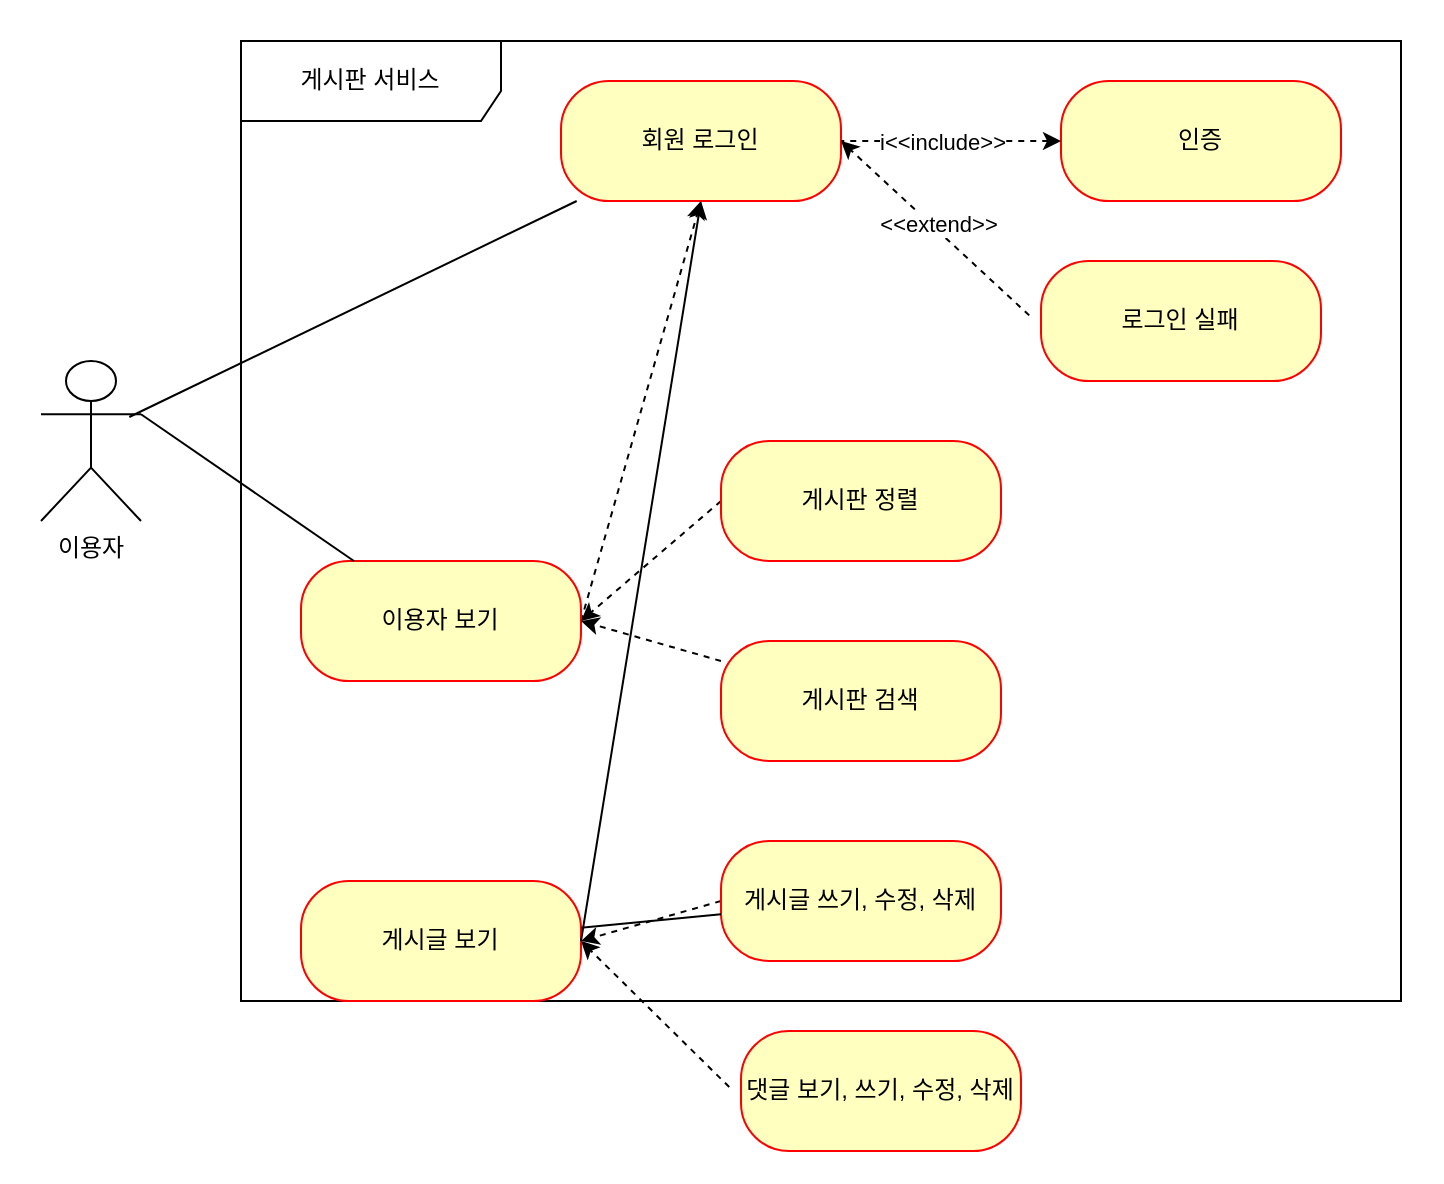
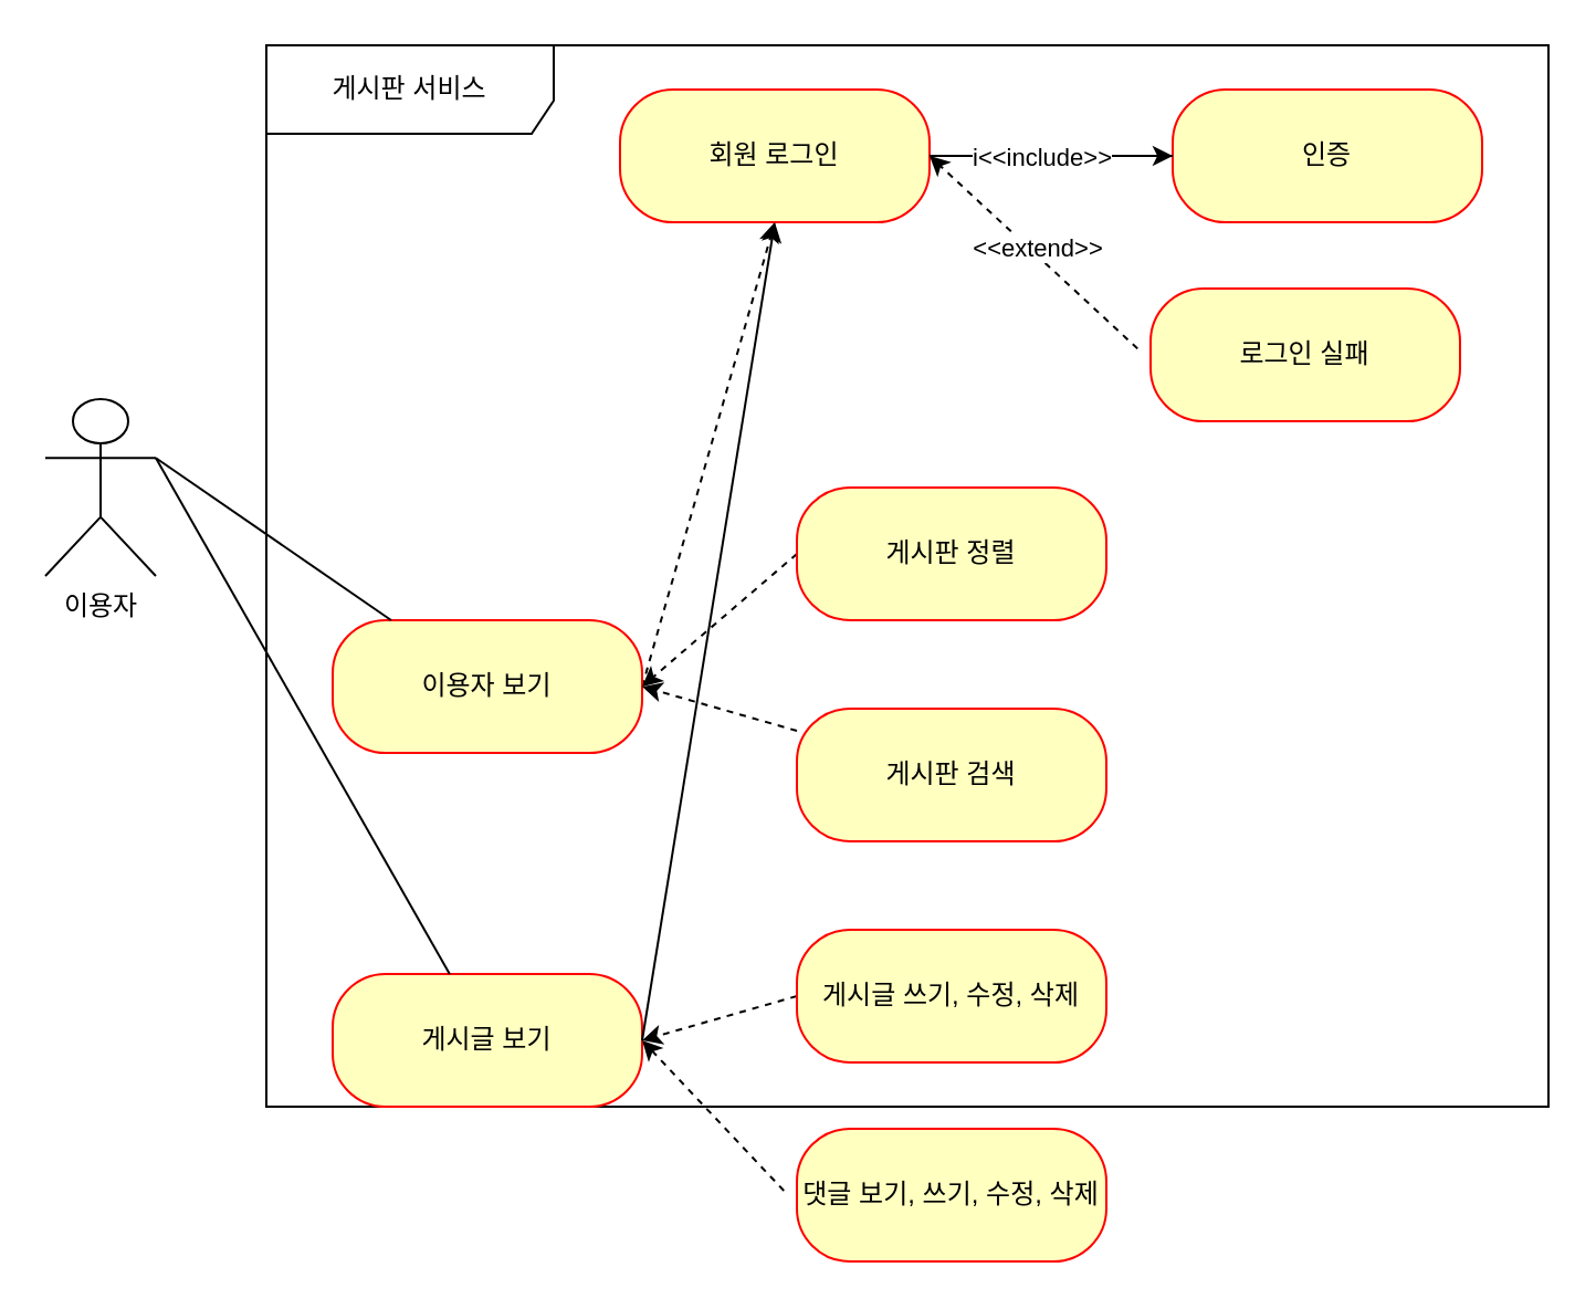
  <mxCell id="0" />
  <mxCell id="1" parent="0" />
  <mxCell id="2" value="이용자&lt;br&gt;" style="shape=umlActor;verticalLabelPosition=bottom;verticalAlign=top;html=1;strokeColor=default;" vertex="1" parent="1"><mxGeometry x="20" y="180" width="50" height="80" as="geometry" /></mxCell>
  <mxCell id="3" value="게시판 서비스" style="shape=umlFrame;whiteSpace=wrap;html=1;pointerEvents=0;width=130;height=40;" vertex="1" parent="1"><mxGeometry x="120" y="20" width="580" height="480" as="geometry" /></mxCell>
  <mxCell id="4" style="rounded=0;orthogonalLoop=1;jettySize=auto;html=1;entryX=0.5;entryY=1;entryDx=0;entryDy=0;dashed=1;" edge="1" parent="1" source="5" target="7"><mxGeometry relative="1" as="geometry"><Array as="points"><mxPoint x="290" y="310" /></Array></mxGeometry></mxCell>
  <mxCell id="5" value="이용자 보기" style="rounded=1;whiteSpace=wrap;html=1;arcSize=40;fontColor=#000000;fillColor=#ffffc0;strokeColor=#ff0000;" vertex="1" parent="1"><mxGeometry x="150" y="280" width="140" height="60" as="geometry" /></mxCell>
  <mxCell id="6" value="게시글 보기" style="rounded=1;whiteSpace=wrap;html=1;arcSize=40;fontColor=#000000;fillColor=#ffffc0;strokeColor=#ff0000;" vertex="1" parent="1"><mxGeometry x="150" y="440" width="140" height="60" as="geometry" /></mxCell>
  <mxCell id="7" value="회원 로그인" style="rounded=1;whiteSpace=wrap;html=1;arcSize=40;fontColor=#000000;fillColor=#ffffc0;strokeColor=#ff0000;" vertex="1" parent="1"><mxGeometry x="280" y="40" width="140" height="60" as="geometry" /></mxCell>
  <mxCell id="8" value="인증" style="rounded=1;whiteSpace=wrap;html=1;arcSize=40;fontColor=#000000;fillColor=#ffffc0;strokeColor=#ff0000;" vertex="1" parent="1"><mxGeometry x="530" y="40" width="140" height="60" as="geometry" /></mxCell>
  <mxCell id="9" value="로그인 실패" style="rounded=1;whiteSpace=wrap;html=1;arcSize=40;fontColor=#000000;fillColor=#ffffc0;strokeColor=#ff0000;" vertex="1" parent="1"><mxGeometry x="520" y="130" width="140" height="60" as="geometry" /></mxCell>
  <mxCell id="10" value="" style="rounded=0;orthogonalLoop=1;jettySize=auto;html=1;dashed=1;exitX=0;exitY=0.5;exitDx=0;exitDy=0;" edge="1" parent="1" source="11"><mxGeometry relative="1" as="geometry"><mxPoint x="290" y="310" as="targetPoint" /></mxGeometry></mxCell>
  <mxCell id="11" value="게시판 정렬" style="rounded=1;whiteSpace=wrap;html=1;arcSize=40;fontColor=#000000;fillColor=#ffffc0;strokeColor=#ff0000;" vertex="1" parent="1"><mxGeometry x="360" y="220" width="140" height="60" as="geometry" /></mxCell>
  <mxCell id="12" style="rounded=0;orthogonalLoop=1;jettySize=auto;html=1;dashed=1;" edge="1" parent="1" source="13"><mxGeometry relative="1" as="geometry"><mxPoint x="290" y="310" as="targetPoint" /></mxGeometry></mxCell>
  <mxCell id="13" value="게시판 검색" style="rounded=1;whiteSpace=wrap;html=1;arcSize=40;fontColor=#000000;fillColor=#ffffc0;strokeColor=#ff0000;" vertex="1" parent="1"><mxGeometry x="360" y="320" width="140" height="60" as="geometry" /></mxCell>
  <mxCell id="14" style="rounded=0;orthogonalLoop=1;jettySize=auto;html=1;dashed=1;exitX=0;exitY=0.5;exitDx=0;exitDy=0;" edge="1" parent="1" source="15"><mxGeometry relative="1" as="geometry"><mxPoint x="290" y="470" as="targetPoint" /></mxGeometry></mxCell>
  <mxCell id="15" value="게시글 쓰기, 수정, 삭제" style="rounded=1;whiteSpace=wrap;html=1;arcSize=40;fontColor=#000000;fillColor=#ffffc0;strokeColor=#ff0000;" vertex="1" parent="1"><mxGeometry x="360" y="420" width="140" height="60" as="geometry" /></mxCell>
  <mxCell id="16" style="rounded=0;orthogonalLoop=1;jettySize=auto;html=1;dashed=1;exitX=-0.042;exitY=0.467;exitDx=0;exitDy=0;exitPerimeter=0;" edge="1" parent="1" source="17"><mxGeometry relative="1" as="geometry"><mxPoint x="290" y="470" as="targetPoint" /></mxGeometry></mxCell>
- <mxCell id="17" value="댓글 보기, 쓰기, 수정, 삭제" style="rounded=1;whiteSpace=wrap;html=1;arcSize=40;fontColor=#000000;fillColor=#ffffc0;strokeColor=#ff0000;" vertex="1" parent="1"><mxGeometry x="370" y="515" width="140" height="60" as="geometry" /></mxCell>
- <mxCell id="18" style="rounded=0;orthogonalLoop=1;jettySize=auto;html=1;entryX=0.883;entryY=0.35;entryDx=0;entryDy=0;entryPerimeter=0;endArrow=none;endFill=0;" edge="1" parent="1" source="7" target="2"><mxGeometry relative="1" as="geometry" /></mxCell>
+ <mxCell id="17" value="댓글 보기, 쓰기, 수정, 삭제" style="rounded=1;whiteSpace=wrap;html=1;arcSize=40;fontColor=#000000;fillColor=#ffffc0;strokeColor=#ff0000;" vertex="1" parent="1"><mxGeometry x="360" y="510" width="140" height="60" as="geometry" /></mxCell>
+ <mxCell id="18" style="rounded=0;orthogonalLoop=1;jettySize=auto;html=1;endArrow=none;endFill=0;" edge="1" parent="1" source="7" target="8"><mxGeometry relative="1" as="geometry" /></mxCell>
  <mxCell id="19" style="rounded=0;orthogonalLoop=1;jettySize=auto;html=1;entryX=1;entryY=0.333;entryDx=0;entryDy=0;entryPerimeter=0;endArrow=none;endFill=0;" edge="1" parent="1" source="5" target="2"><mxGeometry relative="1" as="geometry" /></mxCell>
- <mxCell id="20" style="rounded=0;orthogonalLoop=1;jettySize=auto;html=1;endArrow=none;endFill=0;" edge="1" parent="1" source="6" target="15"><mxGeometry relative="1" as="geometry" /></mxCell>
+ <mxCell id="20" style="rounded=0;orthogonalLoop=1;jettySize=auto;html=1;entryX=1;entryY=0.333;entryDx=0;entryDy=0;entryPerimeter=0;endArrow=none;endFill=0;" edge="1" parent="1" source="6" target="2"><mxGeometry relative="1" as="geometry" /></mxCell>
  <mxCell id="21" style="rounded=0;orthogonalLoop=1;jettySize=auto;html=1;endArrow=none;endFill=0;dashed=1;startArrow=classic;startFill=1;" edge="1" parent="1" source="8"><mxGeometry relative="1" as="geometry"><mxPoint x="420" y="70" as="targetPoint" /></mxGeometry></mxCell>
  <mxCell id="22" value="i&amp;lt;&amp;lt;include&amp;gt;&amp;gt;" style="edgeLabel;html=1;align=center;verticalAlign=middle;resizable=0;points=[];" vertex="1" connectable="0" parent="21"><mxGeometry x="0.021" y="-4" relative="1" as="geometry"><mxPoint x="-4" y="4" as="offset" /></mxGeometry></mxCell>
  <mxCell id="23" style="rounded=0;orthogonalLoop=1;jettySize=auto;html=1;entryX=1;entryY=0.5;entryDx=0;entryDy=0;endArrow=classic;endFill=1;exitX=-0.042;exitY=0.453;exitDx=0;exitDy=0;exitPerimeter=0;dashed=1;" edge="1" parent="1" source="9" target="7"><mxGeometry relative="1" as="geometry"><mxPoint x="530" y="88" as="sourcePoint" /><mxPoint x="437" y="86" as="targetPoint" /></mxGeometry></mxCell>
  <mxCell id="24" value="&amp;lt;&amp;lt;extend&amp;gt;&amp;gt;" style="edgeLabel;html=1;align=center;verticalAlign=middle;resizable=0;points=[];" vertex="1" connectable="0" parent="23"><mxGeometry x="0.009" y="-3" relative="1" as="geometry"><mxPoint y="1" as="offset" /></mxGeometry></mxCell>
  <mxCell id="25" style="rounded=0;orthogonalLoop=1;jettySize=auto;html=1;entryX=0.5;entryY=1;entryDx=0;entryDy=0;dashed=0;exitX=1;exitY=0.5;exitDx=0;exitDy=0;" edge="1" parent="1" source="6" target="7"><mxGeometry relative="1" as="geometry" /></mxCell>
